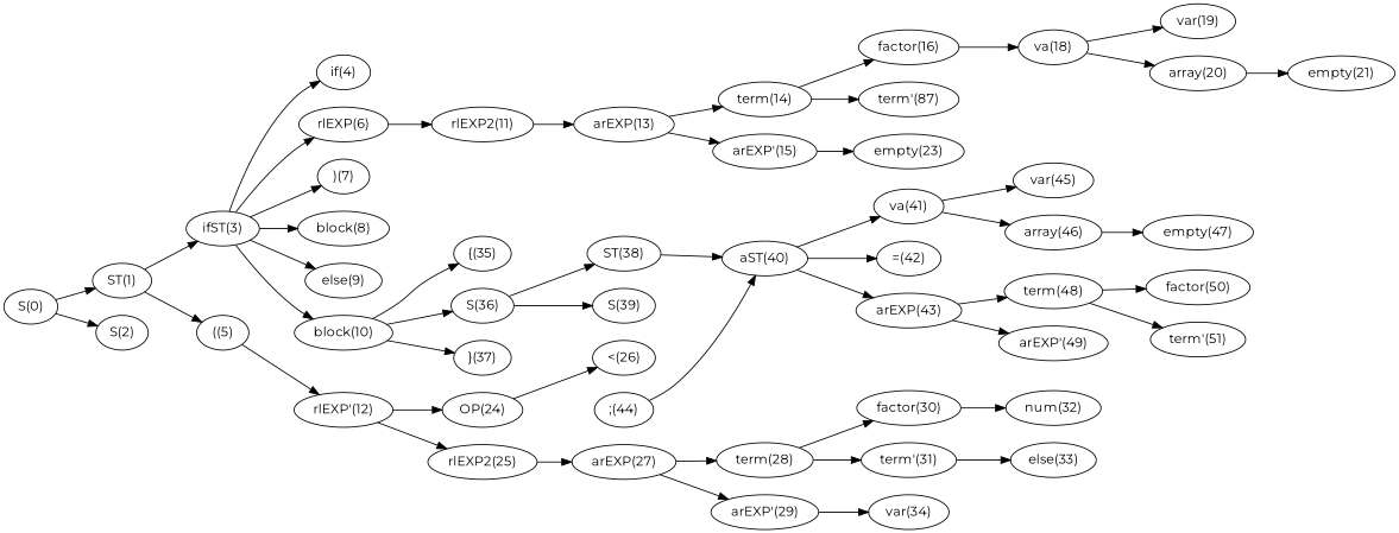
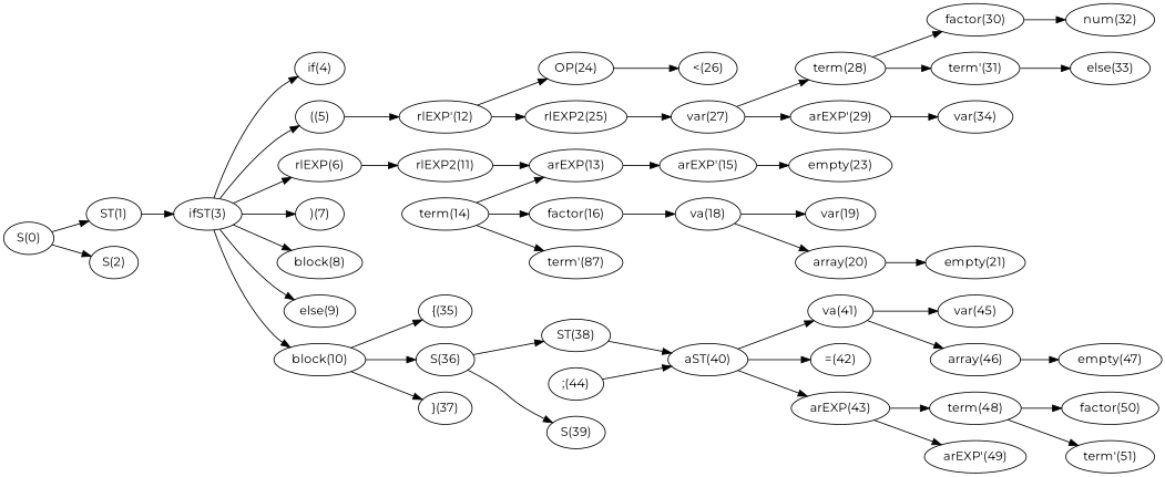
  digraph {
    fontname=Montserrat
    rankdir=LR
    node [fontname=Montserrat]
    edge [constraint=true fontname=Montserrat]
    "S(0)"
    "ST(1)"
    "S(2)"
    "ifST(3)"
    "if(4)"
    "((5)"
    "rlEXP(6)"
    ")(7)"
    "block(8)"
    "else(9)"
    "block(10)"
    "rlEXP'(12)"
    "rlEXP2(11)"
    "{(35)"
    "S(36)"
    "}(37)"
    "arEXP(13)"
    "OP(24)"
    "rlEXP2(25)"
    "ST(38)"
    "S(39)"
    "term(14)"
    "arEXP'(15)"
    "<(26)"
-   "arEXP(27)"
+   "arEXP(27)" [label="var(27)"]
    "factor(16)"
    n27 [label="term'(87)"]
    "empty(23)"
    "va(18)"
    "var(19)"
    "array(20)"
    "empty(21)"
    "term(28)"
    "arEXP'(29)"
    "factor(30)"
    "term'(31)"
    n37 [label="var(34)"]
    "num(32)"
    n39 [label="else(33)"]
    "aST(40)"
    "va(41)"
    "=(42)"
    "arEXP(43)"
    "var(45)"
    "array(46)"
    "term(48)"
    "arEXP'(49)"
    ";(44)"
    "empty(47)"
    "factor(50)"
    "term'(51)"
    "S(0)" -> "ST(1)"
    "S(0)" -> "S(2)"
    "ST(1)" -> "ifST(3)"
    "ifST(3)" -> "if(4)"
-   "ST(1)" -> "((5)"
+   "ifST(3)" -> "((5)"
    "ifST(3)" -> "rlEXP(6)"
    "ifST(3)" -> ")(7)"
    "ifST(3)" -> "block(8)"
    "ifST(3)" -> "else(9)"
    "ifST(3)" -> "block(10)"
    "((5)" -> "rlEXP'(12)"
    "rlEXP(6)" -> "rlEXP2(11)"
    "block(10)" -> "{(35)"
    "block(10)" -> "S(36)"
    "block(10)" -> "}(37)"
    "rlEXP'(12)" -> "OP(24)"
    "rlEXP'(12)" -> "rlEXP2(25)"
    "rlEXP2(11)" -> "arEXP(13)"
    "S(36)" -> "ST(38)"
    "S(36)" -> "S(39)"
-   "arEXP(13)" -> "term(14)"
+   "term(14)" -> "arEXP(13)"
    "arEXP(13)" -> "arEXP'(15)"
    "OP(24)" -> "<(26)"
    "rlEXP2(25)" -> "arEXP(27)"
    "ST(38)" -> "aST(40)"
    "term(14)" -> "factor(16)"
    "term(14)" -> n27
    "arEXP'(15)" -> "empty(23)"
    "arEXP(27)" -> "term(28)"
    "arEXP(27)" -> "arEXP'(29)"
    "factor(16)" -> "va(18)"
    "va(18)" -> "var(19)"
    "va(18)" -> "array(20)"
    "array(20)" -> "empty(21)"
    "term(28)" -> "factor(30)"
    "term(28)" -> "term'(31)"
    "arEXP'(29)" -> n37
    "factor(30)" -> "num(32)"
    "term'(31)" -> n39
    "aST(40)" -> "va(41)"
    "aST(40)" -> "=(42)"
    "aST(40)" -> "arEXP(43)"
    "va(41)" -> "var(45)"
    "va(41)" -> "array(46)"
    "arEXP(43)" -> "term(48)"
    "arEXP(43)" -> "arEXP'(49)"
    "array(46)" -> "empty(47)"
    "term(48)" -> "factor(50)"
    "term(48)" -> "term'(51)"
    ";(44)" -> "aST(40)"
  }
